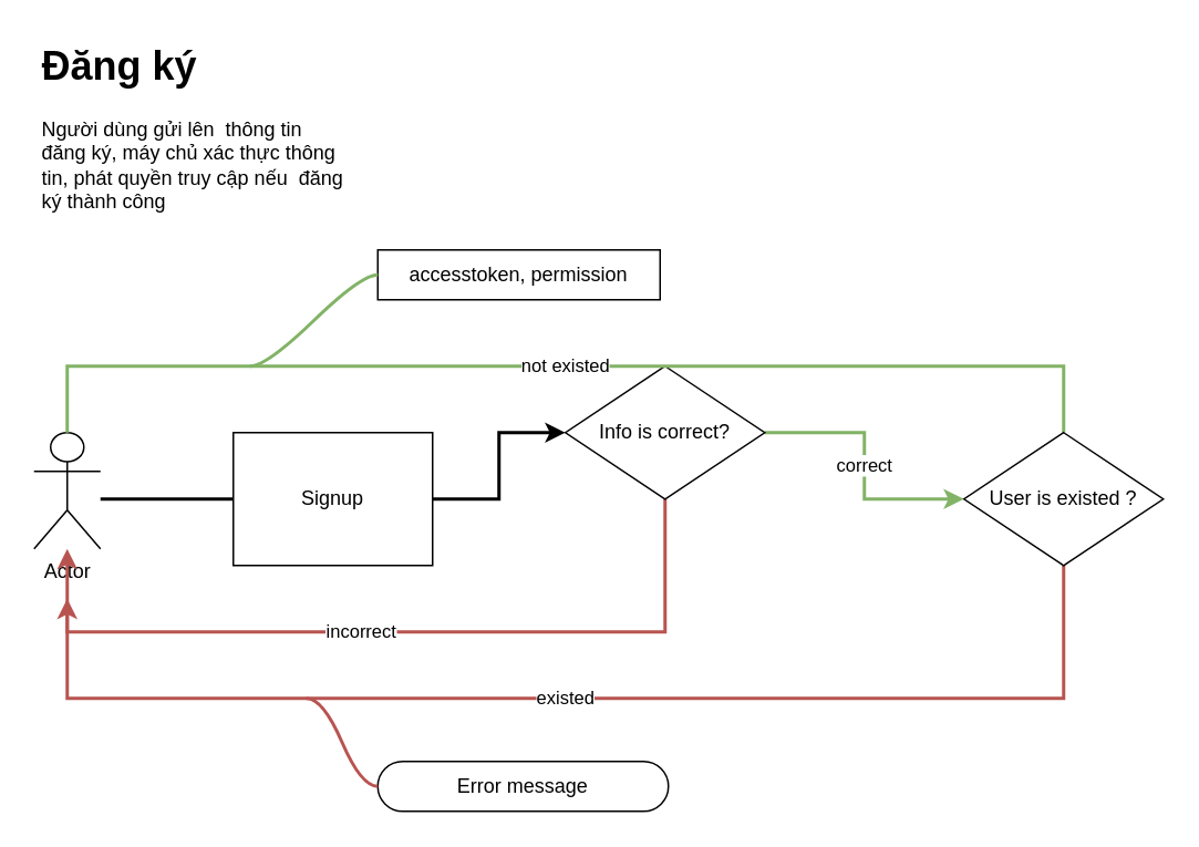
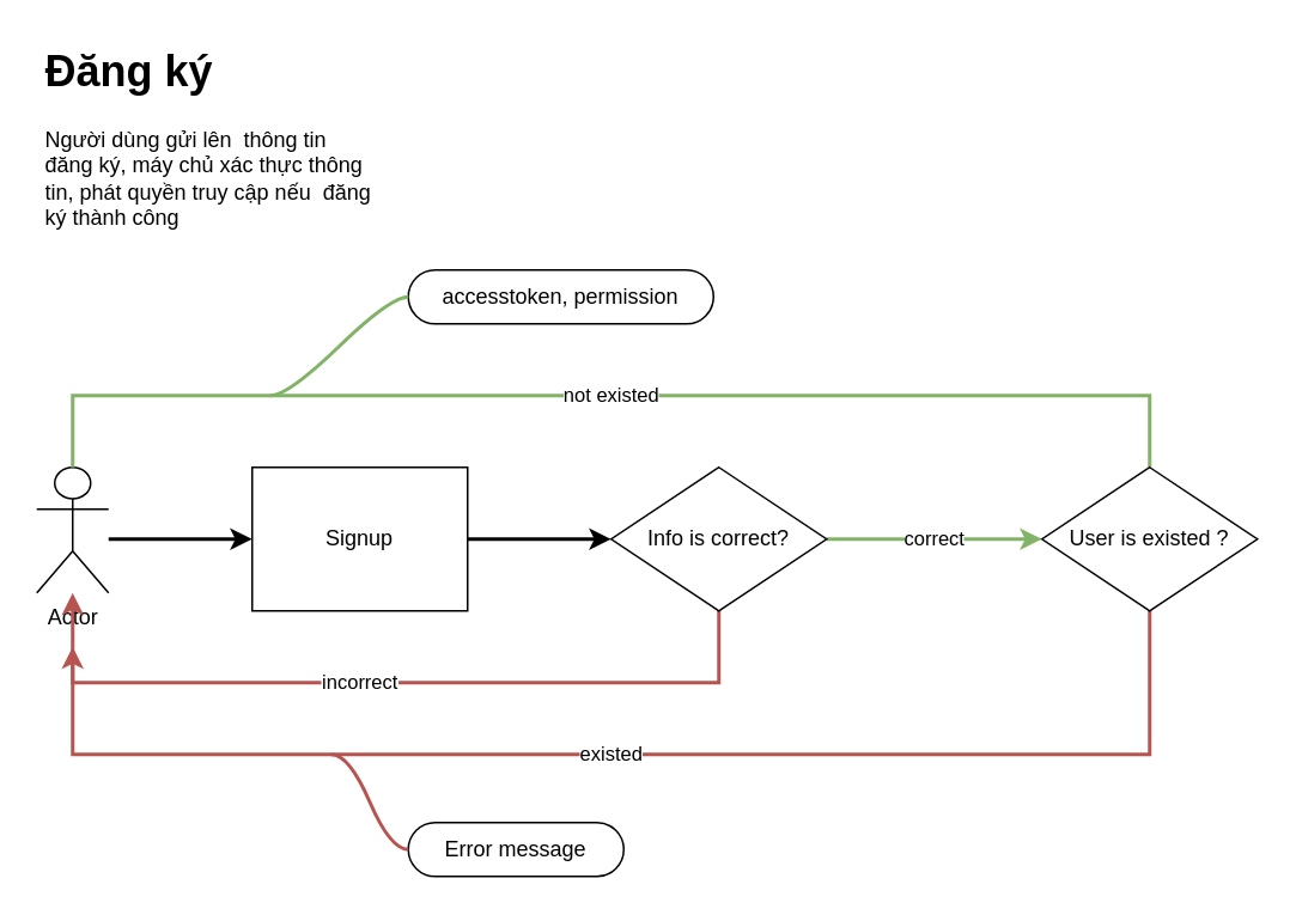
  <mxCell id="0" />
  <mxCell id="1" parent="0" />
  <mxCell id="2" value="&lt;h1&gt;Đăng ký&lt;/h1&gt;&lt;p&gt;Người dùng gửi lên&amp;nbsp; thông tin đăng ký, máy chủ xác thực thông tin, phát quyền truy cập nếu&amp;nbsp; đăng ký thành công&lt;/p&gt;" style="text;html=1;strokeColor=none;fillColor=none;spacing=5;spacingTop=-20;whiteSpace=wrap;overflow=hidden;rounded=0;" vertex="1" parent="1"><mxGeometry x="20" y="20" width="190" height="120" as="geometry" /></mxCell>
- <mxCell id="3" value="" style="edgeStyle=orthogonalEdgeStyle;rounded=0;orthogonalLoop=1;jettySize=auto;html=1;strokeWidth=2;endArrow=none;" edge="1" parent="1" source="4" target="6"><mxGeometry relative="1" as="geometry"><Array as="points"><mxPoint x="80" y="300" /><mxPoint x="80" y="300" /></Array></mxGeometry></mxCell>
+ <mxCell id="3" value="" style="edgeStyle=orthogonalEdgeStyle;rounded=0;orthogonalLoop=1;jettySize=auto;html=1;strokeWidth=2;" edge="1" parent="1" source="4" target="6"><mxGeometry relative="1" as="geometry"><Array as="points"><mxPoint x="80" y="300" /><mxPoint x="80" y="300" /></Array></mxGeometry></mxCell>
  <mxCell id="4" value="Actor" style="shape=umlActor;verticalLabelPosition=bottom;labelBackgroundColor=#ffffff;verticalAlign=top;html=1;outlineConnect=0;" vertex="1" parent="1"><mxGeometry x="20" y="260" width="40" height="70" as="geometry" /></mxCell>
  <mxCell id="5" value="" style="edgeStyle=orthogonalEdgeStyle;rounded=0;orthogonalLoop=1;jettySize=auto;html=1;strokeWidth=2;" edge="1" parent="1" source="6" target="9"><mxGeometry relative="1" as="geometry" /></mxCell>
  <mxCell id="6" value="Signup" style="rounded=0;whiteSpace=wrap;html=1;" vertex="1" parent="1"><mxGeometry x="140" y="260" width="120" height="80" as="geometry" /></mxCell>
  <mxCell id="7" value="incorrect" style="edgeStyle=orthogonalEdgeStyle;rounded=0;orthogonalLoop=1;jettySize=auto;html=1;fillColor=#f8cecc;strokeColor=#b85450;strokeWidth=2;" edge="1" parent="1" source="9"><mxGeometry x="0.143" relative="1" as="geometry"><mxPoint x="40" y="360" as="targetPoint" /><Array as="points"><mxPoint x="400" y="380" /><mxPoint x="40" y="380" /></Array><mxPoint as="offset" /></mxGeometry></mxCell>
  <mxCell id="8" value="correct" style="edgeStyle=orthogonalEdgeStyle;rounded=0;orthogonalLoop=1;jettySize=auto;html=1;entryX=0;entryY=0.5;entryDx=0;entryDy=0;strokeWidth=2;fillColor=#d5e8d4;strokeColor=#82b366;" edge="1" parent="1" source="9" target="12"><mxGeometry relative="1" as="geometry" /></mxCell>
- <mxCell id="9" value="Info is correct?" style="rhombus;whiteSpace=wrap;html=1;" vertex="1" parent="1"><mxGeometry x="340" y="220" width="120" height="80" as="geometry" /></mxCell>
+ <mxCell id="9" value="Info is correct?" style="rhombus;whiteSpace=wrap;html=1;" vertex="1" parent="1"><mxGeometry x="340" y="260" width="120" height="80" as="geometry" /></mxCell>
  <mxCell id="10" value="not existed" style="edgeStyle=orthogonalEdgeStyle;rounded=0;orthogonalLoop=1;jettySize=auto;html=1;entryX=0.5;entryY=0;entryDx=0;entryDy=0;entryPerimeter=0;strokeWidth=2;fillColor=#d5e8d4;strokeColor=#82b366;endArrow=none;" edge="1" parent="1" source="12" target="4"><mxGeometry relative="1" as="geometry"><Array as="points"><mxPoint x="640" y="220" /><mxPoint x="40" y="220" /></Array><mxPoint as="offset" /></mxGeometry></mxCell>
  <mxCell id="11" value="existed" style="edgeStyle=orthogonalEdgeStyle;rounded=0;orthogonalLoop=1;jettySize=auto;html=1;strokeWidth=2;fillColor=#f8cecc;strokeColor=#b85450;" edge="1" parent="1" source="12"><mxGeometry x="-0.013" relative="1" as="geometry"><mxPoint x="40" y="330" as="targetPoint" /><Array as="points"><mxPoint x="640" y="420" /><mxPoint x="40" y="420" /></Array><mxPoint as="offset" /></mxGeometry></mxCell>
  <mxCell id="12" value="User is existed ?" style="rhombus;whiteSpace=wrap;html=1;" vertex="1" parent="1"><mxGeometry x="580" y="260" width="120" height="80" as="geometry" /></mxCell>
- <mxCell id="13" value="Error message" style="whiteSpace=wrap;html=1;rounded=1;arcSize=50;align=center;verticalAlign=middle;container=1;recursiveResize=0;strokeWidth=1;autosize=1;spacing=4;treeFolding=1;treeMoving=1;" vertex="1" parent="1"><mxGeometry x="227" y="458" width="175" height="30" as="geometry" /></mxCell>
+ <mxCell id="13" value="Error message" style="whiteSpace=wrap;html=1;rounded=1;arcSize=50;align=center;verticalAlign=middle;container=1;recursiveResize=0;strokeWidth=1;autosize=1;spacing=4;treeFolding=1;treeMoving=1;" vertex="1" parent="1"><mxGeometry x="227" y="458" width="120" height="30" as="geometry" /></mxCell>
  <mxCell id="14" value="" style="edgeStyle=entityRelationEdgeStyle;startArrow=none;endArrow=none;segment=10;curved=1;strokeWidth=2;fillColor=#f8cecc;strokeColor=#b85450;" edge="1" target="13" parent="1"><mxGeometry relative="1" as="geometry"><mxPoint x="184" y="420" as="sourcePoint" /></mxGeometry></mxCell>
- <mxCell id="15" value="accesstoken, permission" style="whiteSpace=wrap;html=1;arcSize=50;align=center;verticalAlign=middle;container=1;recursiveResize=0;strokeWidth=1;autosize=1;spacing=4;treeFolding=1;treeMoving=1;rounded=0;" vertex="1" parent="1"><mxGeometry x="227" y="150" width="170" height="30" as="geometry" /></mxCell>
+ <mxCell id="15" value="accesstoken, permission" style="whiteSpace=wrap;html=1;rounded=1;arcSize=50;align=center;verticalAlign=middle;container=1;recursiveResize=0;strokeWidth=1;autosize=1;spacing=4;treeFolding=1;treeMoving=1;" vertex="1" parent="1"><mxGeometry x="227" y="150" width="170" height="30" as="geometry" /></mxCell>
  <mxCell id="16" value="" style="edgeStyle=entityRelationEdgeStyle;startArrow=none;endArrow=none;segment=10;curved=1;strokeWidth=2;fillColor=#d5e8d4;strokeColor=#82b366;" edge="1" target="15" parent="1"><mxGeometry relative="1" as="geometry"><mxPoint x="150" y="220" as="sourcePoint" /></mxGeometry></mxCell>
